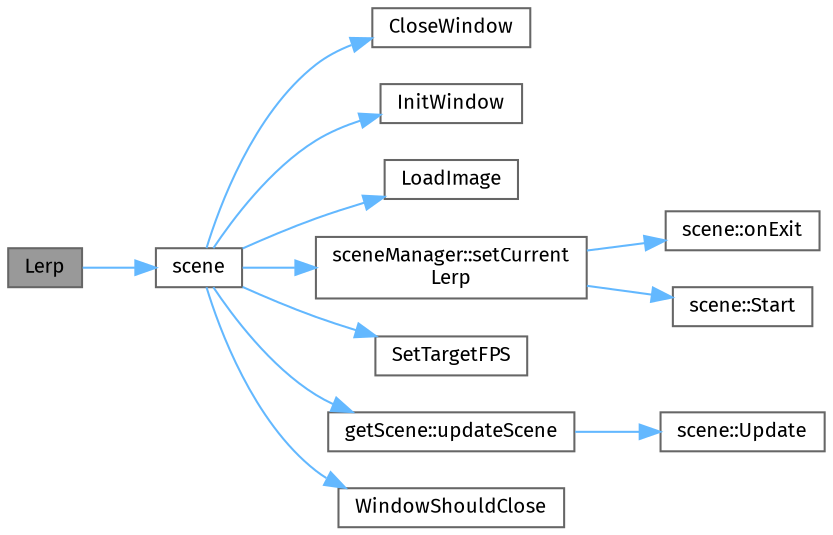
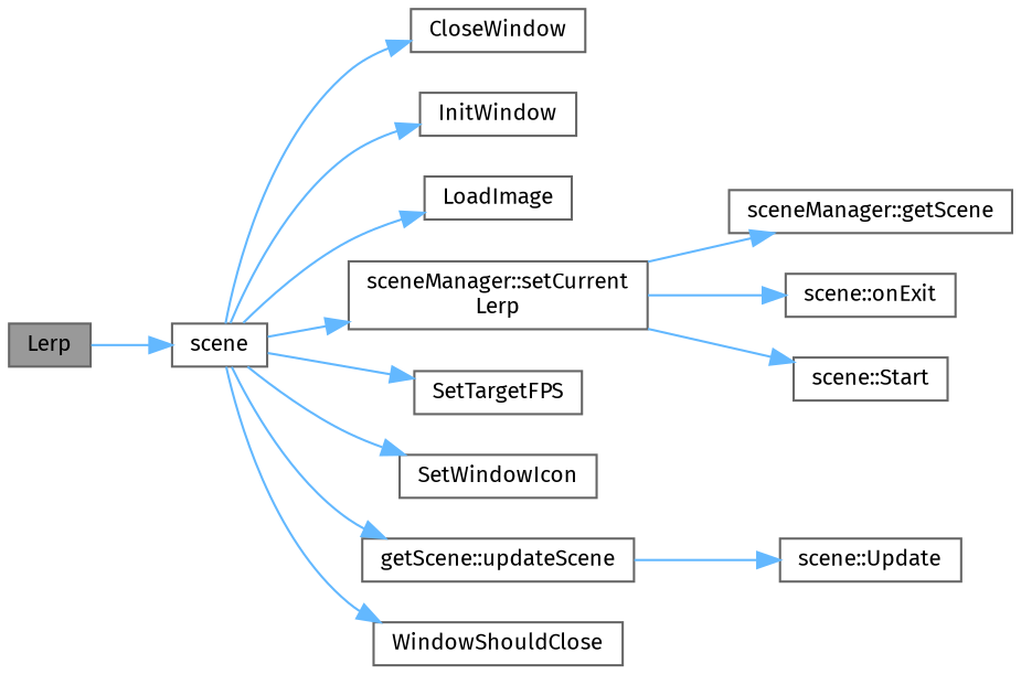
  digraph {
    fontname="Fira Sans"
    rankdir=LR
    node [color=grey40 fillcolor=white fontname="Fira Sans" fontsize=10 shape=box style=filled]
    edge [color=steelblue1 fontname="Fira Sans" fontsize=10 labelfontname=Helvetica labelfontsize=10 style=solid]
    n1 [color=gray40 fillcolor=grey60 fontcolor=black height=0.2 label=Lerp width=0.4]
    n2 [height=0.2 label=scene width=0.4]
    n3 [height=0.2 label=CloseWindow width=0.4]
    n4 [height=0.2 label=InitWindow width=0.4]
    n5 [height=0.2 label=LoadImage width=0.4]
    n6 [height=0.2 label="sceneManager::setCurrent\lLerp" width=0.4]
    n7 [height=0.2 label=SetTargetFPS width=0.4]
+   n8 [height=0.2 label=SetWindowIcon width=0.4]
    n9 [height=0.2 label="getScene::updateScene" width=0.4]
    n10 [height=0.2 label=WindowShouldClose width=0.4]
+   n11 [height=0.2 label="sceneManager::getScene" width=0.4]
    n12 [height=0.2 label="scene::onExit" width=0.4]
    n13 [height=0.2 label="scene::Start" width=0.4]
    n14 [height=0.2 label="scene::Update" width=0.4]
    n1 -> n2
    n2 -> n3
    n2 -> n4
    n2 -> n5
    n2 -> n6
    n2 -> n7
+   n2 -> n8
    n2 -> n9
    n2 -> n10
+   n6 -> n11
    n6 -> n12
    n6 -> n13
    n9 -> n14
  }
